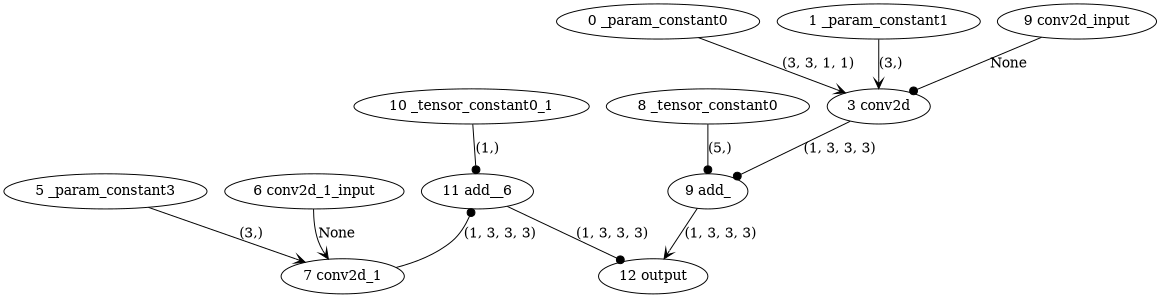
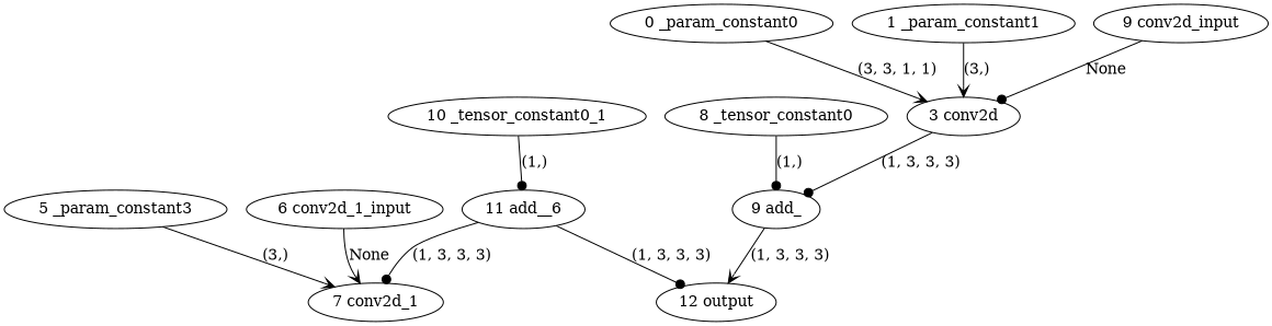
  strict digraph {
    node [type=get_attr]
    edge [arrowhead=dot style=solid]
    "3 conv2d" [type=conv2d]
    "0 _param_constant0"
    "9 add_" [type=add_]
    "1 _param_constant1"
    n5 [label="9 conv2d_input" type=input]
    "12 output" [type=output]
    "7 conv2d_1" [type=conv2d]
    n8 [label="11 add__6" type=add_]
    "5 _param_constant3"
    "6 conv2d_1_input" [type=input]
    "8 _tensor_constant0"
    "10 _tensor_constant0_1"
    "3 conv2d" -> "9 add_" [label="(1, 3, 3, 3)"]
    "0 _param_constant0" -> "3 conv2d" [arrowhead=vee label="(3, 3, 1, 1)"]
    "9 add_" -> "12 output" [arrowhead=vee label="(1, 3, 3, 3)"]
    "1 _param_constant1" -> "3 conv2d" [arrowhead=vee label="(3,)"]
    n5 -> "3 conv2d" [label=None]
-   "7 conv2d_1" -> n8 [label="(1, 3, 3, 3)"]
+   n8 -> "7 conv2d_1" [label="(1, 3, 3, 3)"]
    n8 -> "12 output" [label="(1, 3, 3, 3)"]
    "5 _param_constant3" -> "7 conv2d_1" [arrowhead=vee label="(3,)"]
    "6 conv2d_1_input" -> "7 conv2d_1" [arrowhead=vee label=None]
-   "8 _tensor_constant0" -> "9 add_" [label="(5,)"]
+   "8 _tensor_constant0" -> "9 add_" [label="(1,)"]
    "10 _tensor_constant0_1" -> n8 [label="(1,)"]
  }
